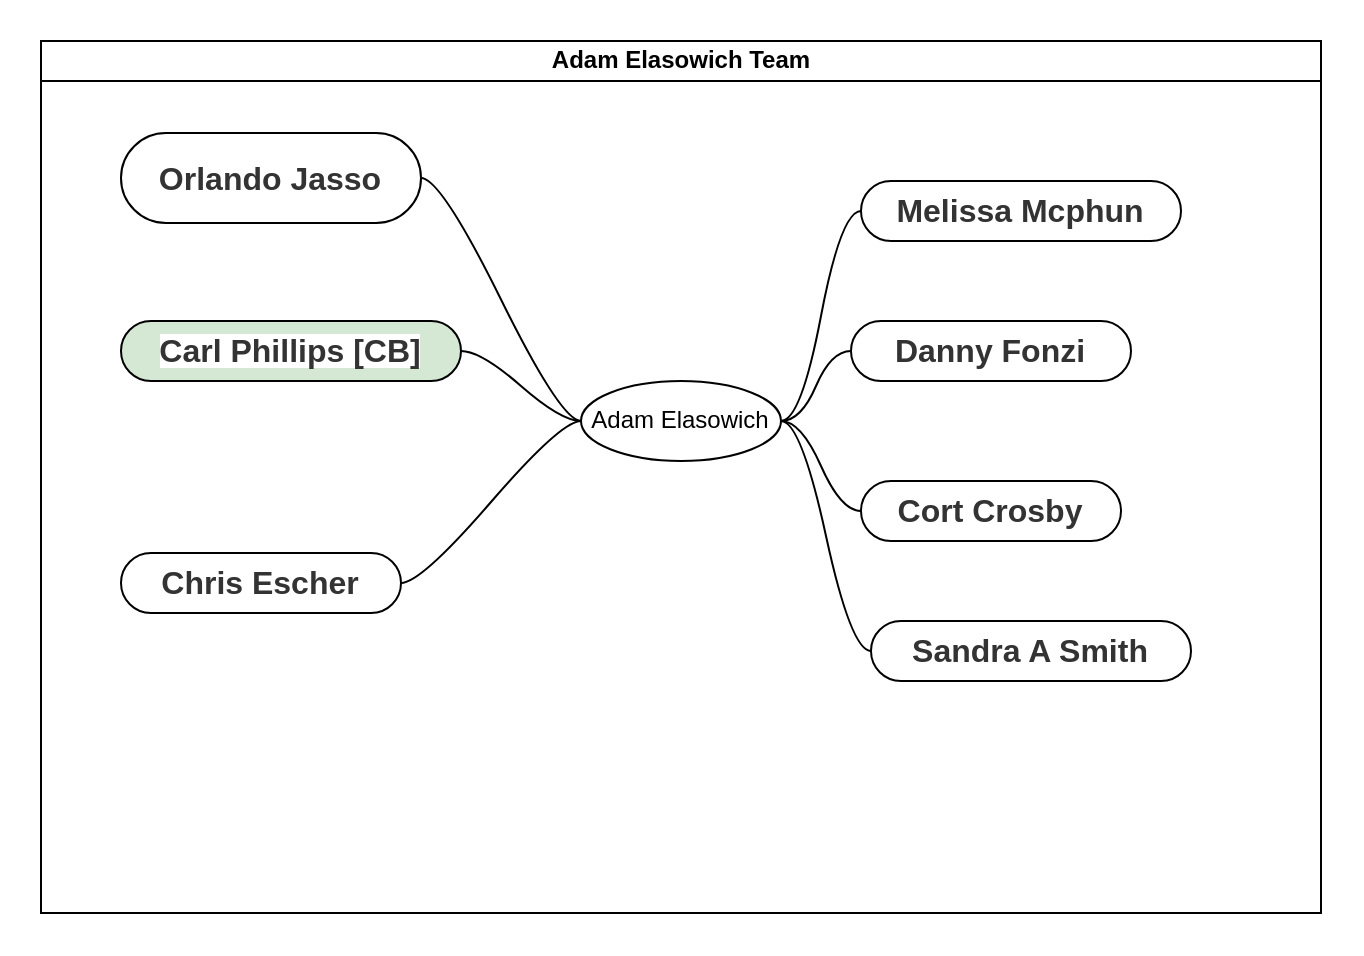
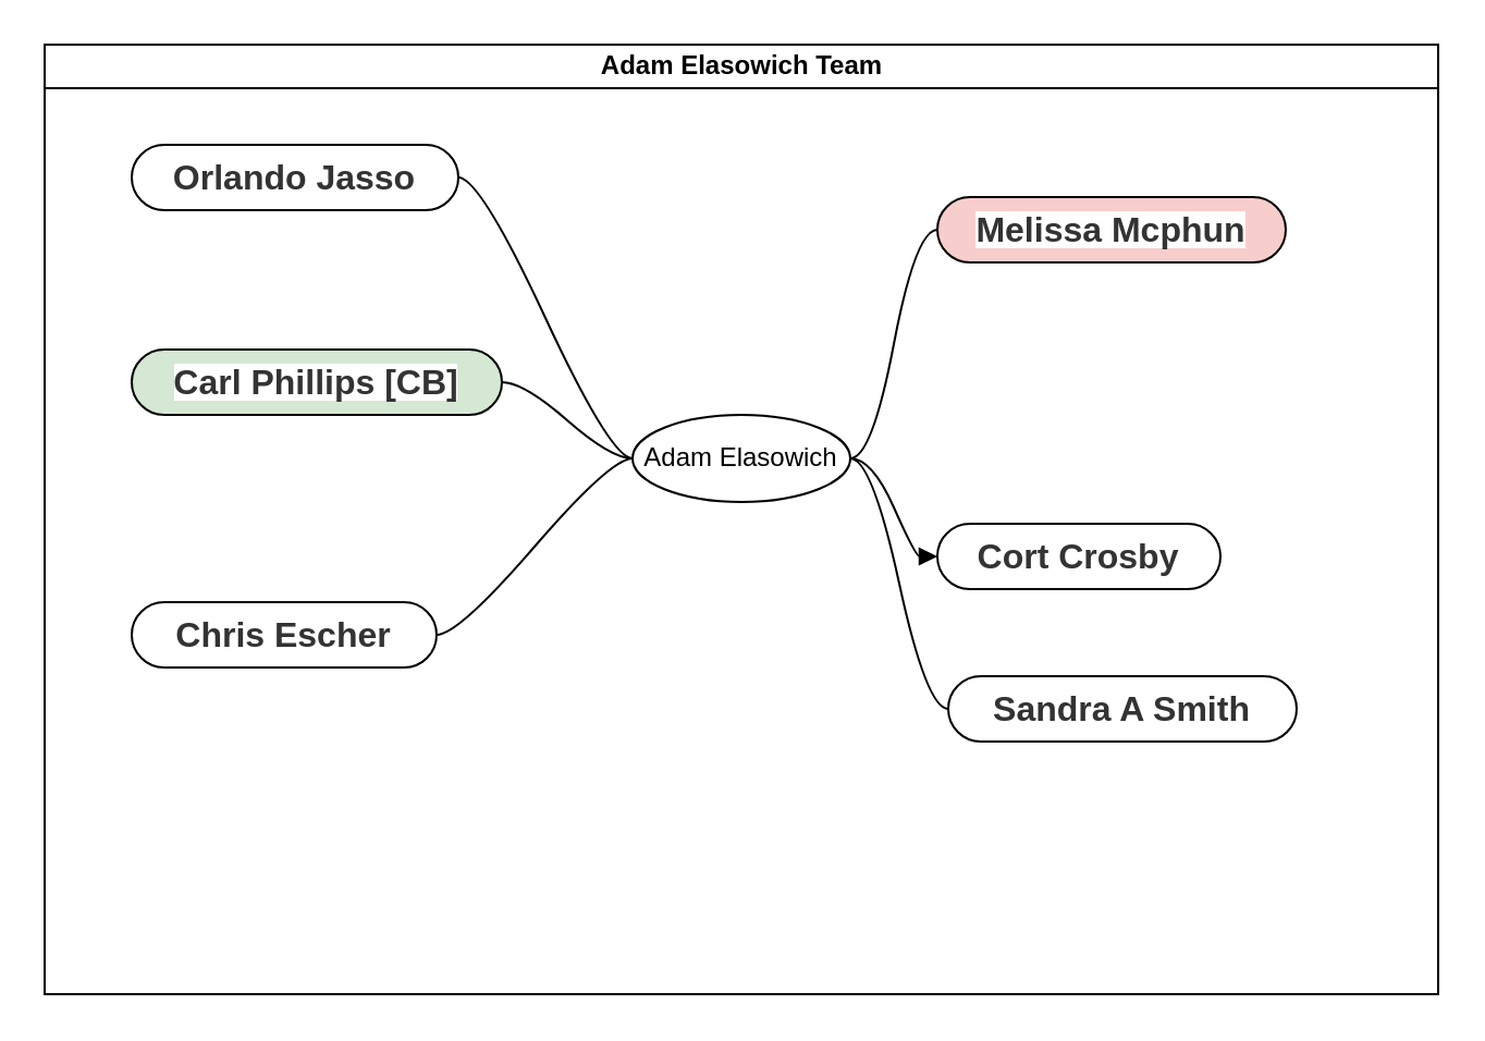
  <mxCell id="0" />
  <mxCell id="1" parent="0" />
  <mxCell id="2" value="Adam Elasowich Team" style="swimlane;html=1;startSize=20;horizontal=1;containerType=tree;" vertex="1" parent="1"><mxGeometry x="20" y="20" width="640" height="436" as="geometry" /></mxCell>
  <mxCell id="3" value="" style="edgeStyle=entityRelationEdgeStyle;startArrow=none;endArrow=none;segment=10;curved=1;" edge="1" parent="2" source="5" target="6"><mxGeometry relative="1" as="geometry" /></mxCell>
  <mxCell id="4" value="" style="edgeStyle=entityRelationEdgeStyle;startArrow=none;endArrow=none;segment=10;curved=1;" edge="1" parent="2" source="5" target="7"><mxGeometry relative="1" as="geometry" /></mxCell>
  <mxCell id="5" value="Adam Elasowich" style="ellipse;whiteSpace=wrap;html=1;align=center;treeFolding=1;treeMoving=1;newEdgeStyle={&quot;edgeStyle&quot;:&quot;entityRelationEdgeStyle&quot;,&quot;startArrow&quot;:&quot;none&quot;,&quot;endArrow&quot;:&quot;none&quot;,&quot;segment&quot;:10,&quot;curved&quot;:1};" vertex="1" parent="2"><mxGeometry x="270" y="170" width="100" height="40" as="geometry" /></mxCell>
- <mxCell id="6" value="&lt;span style=&quot;color: rgb(51 , 51 , 51) ; font-family: &amp;#34;open sans&amp;#34; , &amp;#34;microsoft yahei&amp;#34; , , &amp;#34;pingfang sc&amp;#34; , &amp;#34;hiragino sans gb&amp;#34; , &amp;#34;heiti sc&amp;#34; , sans-serif ; font-size: 16px ; font-weight: bold ; background-color: rgb(255 , 255 , 255)&quot;&gt;Melissa Mcphun&lt;/span&gt;" style="whiteSpace=wrap;html=1;rounded=1;arcSize=50;align=center;verticalAlign=middle;strokeWidth=1;autosize=1;spacing=4;treeFolding=1;treeMoving=1;newEdgeStyle={&quot;edgeStyle&quot;:&quot;entityRelationEdgeStyle&quot;,&quot;startArrow&quot;:&quot;none&quot;,&quot;endArrow&quot;:&quot;none&quot;,&quot;segment&quot;:10,&quot;curved&quot;:1};" vertex="1" parent="2"><mxGeometry x="410" y="70" width="160" height="30" as="geometry" /></mxCell>
- <mxCell id="7" value="&lt;span style=&quot;color: rgb(51 , 51 , 51) ; font-family: &amp;#34;open sans&amp;#34; , &amp;#34;microsoft yahei&amp;#34; , , &amp;#34;pingfang sc&amp;#34; , &amp;#34;hiragino sans gb&amp;#34; , &amp;#34;heiti sc&amp;#34; , sans-serif ; font-size: 16px ; font-weight: bold ; background-color: rgb(255 , 255 , 255)&quot;&gt;Orlando Jasso&lt;/span&gt;" style="whiteSpace=wrap;html=1;rounded=1;arcSize=50;align=center;verticalAlign=middle;strokeWidth=1;autosize=1;spacing=4;treeFolding=1;treeMoving=1;newEdgeStyle={&quot;edgeStyle&quot;:&quot;entityRelationEdgeStyle&quot;,&quot;startArrow&quot;:&quot;none&quot;,&quot;endArrow&quot;:&quot;none&quot;,&quot;segment&quot;:10,&quot;curved&quot;:1};" vertex="1" parent="2"><mxGeometry x="40" y="46" width="150" height="45" as="geometry" /></mxCell>
- <mxCell id="8" value="&lt;span style=&quot;color: rgb(51 , 51 , 51) ; font-family: &amp;#34;open sans&amp;#34; , &amp;#34;microsoft yahei&amp;#34; , , &amp;#34;pingfang sc&amp;#34; , &amp;#34;hiragino sans gb&amp;#34; , &amp;#34;heiti sc&amp;#34; , sans-serif ; font-size: 16px ; font-weight: bold ; background-color: rgb(255 , 255 , 255)&quot;&gt;Danny Fonzi&lt;/span&gt;" style="whiteSpace=wrap;html=1;rounded=1;arcSize=50;align=center;verticalAlign=middle;strokeWidth=1;autosize=1;spacing=4;treeFolding=1;treeMoving=1;newEdgeStyle={&quot;edgeStyle&quot;:&quot;entityRelationEdgeStyle&quot;,&quot;startArrow&quot;:&quot;none&quot;,&quot;endArrow&quot;:&quot;none&quot;,&quot;segment&quot;:10,&quot;curved&quot;:1};" vertex="1" parent="2"><mxGeometry x="405" y="140" width="140" height="30" as="geometry" /></mxCell>
- <mxCell id="9" value="" style="edgeStyle=entityRelationEdgeStyle;startArrow=none;endArrow=none;segment=10;curved=1;" edge="1" target="8" parent="2" source="5"><mxGeometry relative="1" as="geometry"><mxPoint x="395" y="270" as="sourcePoint" /></mxGeometry></mxCell>
+ <mxCell id="6" value="&lt;span style=&quot;color: rgb(51 , 51 , 51) ; font-family: &amp;#34;open sans&amp;#34; , &amp;#34;microsoft yahei&amp;#34; , , &amp;#34;pingfang sc&amp;#34; , &amp;#34;hiragino sans gb&amp;#34; , &amp;#34;heiti sc&amp;#34; , sans-serif ; font-size: 16px ; font-weight: bold ; background-color: rgb(255 , 255 , 255)&quot;&gt;Melissa Mcphun&lt;/span&gt;" style="whiteSpace=wrap;html=1;rounded=1;arcSize=50;align=center;verticalAlign=middle;strokeWidth=1;autosize=1;spacing=4;treeFolding=1;treeMoving=1;newEdgeStyle={&quot;edgeStyle&quot;:&quot;entityRelationEdgeStyle&quot;,&quot;startArrow&quot;:&quot;none&quot;,&quot;endArrow&quot;:&quot;none&quot;,&quot;segment&quot;:10,&quot;curved&quot;:1};fillColor=#f8cecc;" vertex="1" parent="2"><mxGeometry x="410" y="70" width="160" height="30" as="geometry" /></mxCell>
+ <mxCell id="7" value="&lt;span style=&quot;color: rgb(51 , 51 , 51) ; font-family: &amp;#34;open sans&amp;#34; , &amp;#34;microsoft yahei&amp;#34; , , &amp;#34;pingfang sc&amp;#34; , &amp;#34;hiragino sans gb&amp;#34; , &amp;#34;heiti sc&amp;#34; , sans-serif ; font-size: 16px ; font-weight: bold ; background-color: rgb(255 , 255 , 255)&quot;&gt;Orlando Jasso&lt;/span&gt;" style="whiteSpace=wrap;html=1;rounded=1;arcSize=50;align=center;verticalAlign=middle;strokeWidth=1;autosize=1;spacing=4;treeFolding=1;treeMoving=1;newEdgeStyle={&quot;edgeStyle&quot;:&quot;entityRelationEdgeStyle&quot;,&quot;startArrow&quot;:&quot;none&quot;,&quot;endArrow&quot;:&quot;none&quot;,&quot;segment&quot;:10,&quot;curved&quot;:1};" vertex="1" parent="2"><mxGeometry x="40" y="46" width="150" height="30" as="geometry" /></mxCell>
  <mxCell id="10" value="&lt;span style=&quot;color: rgb(51 , 51 , 51) ; font-family: &amp;#34;open sans&amp;#34; , &amp;#34;microsoft yahei&amp;#34; , , &amp;#34;pingfang sc&amp;#34; , &amp;#34;hiragino sans gb&amp;#34; , &amp;#34;heiti sc&amp;#34; , sans-serif ; font-size: 16px ; font-weight: bold ; background-color: rgb(255 , 255 , 255)&quot;&gt;Carl Phillips [CB]&lt;/span&gt;" style="whiteSpace=wrap;html=1;rounded=1;arcSize=50;align=center;verticalAlign=middle;strokeWidth=1;autosize=1;spacing=4;treeFolding=1;treeMoving=1;newEdgeStyle={&quot;edgeStyle&quot;:&quot;entityRelationEdgeStyle&quot;,&quot;startArrow&quot;:&quot;none&quot;,&quot;endArrow&quot;:&quot;none&quot;,&quot;segment&quot;:10,&quot;curved&quot;:1};fillColor=#d5e8d4;" vertex="1" parent="2"><mxGeometry x="40" y="140" width="170" height="30" as="geometry" /></mxCell>
  <mxCell id="11" value="" style="edgeStyle=entityRelationEdgeStyle;startArrow=none;endArrow=none;segment=10;curved=1;exitX=0;exitY=0.5;exitDx=0;exitDy=0;" edge="1" target="10" parent="2" source="5"><mxGeometry relative="1" as="geometry"><mxPoint x="94" y="280" as="sourcePoint" /></mxGeometry></mxCell>
  <mxCell id="12" value="&lt;span style=&quot;color: rgb(51 , 51 , 51) ; font-family: &amp;#34;open sans&amp;#34; , &amp;#34;microsoft yahei&amp;#34; , , &amp;#34;pingfang sc&amp;#34; , &amp;#34;hiragino sans gb&amp;#34; , &amp;#34;heiti sc&amp;#34; , sans-serif ; font-size: 16px ; font-weight: bold ; background-color: rgb(255 , 255 , 255)&quot;&gt;Chris Escher&lt;/span&gt;" style="whiteSpace=wrap;html=1;rounded=1;arcSize=50;align=center;verticalAlign=middle;strokeWidth=1;autosize=1;spacing=4;treeFolding=1;treeMoving=1;newEdgeStyle={&quot;edgeStyle&quot;:&quot;entityRelationEdgeStyle&quot;,&quot;startArrow&quot;:&quot;none&quot;,&quot;endArrow&quot;:&quot;none&quot;,&quot;segment&quot;:10,&quot;curved&quot;:1};" vertex="1" parent="2"><mxGeometry x="40" y="256" width="140" height="30" as="geometry" /></mxCell>
  <mxCell id="13" value="" style="edgeStyle=entityRelationEdgeStyle;startArrow=none;endArrow=none;segment=10;curved=1;exitX=0;exitY=0.5;exitDx=0;exitDy=0;" edge="1" target="12" parent="2" source="5"><mxGeometry relative="1" as="geometry"><mxPoint x="270" y="190" as="sourcePoint" /></mxGeometry></mxCell>
  <mxCell id="14" value="&lt;span style=&quot;color: rgb(51 , 51 , 51) ; font-family: &amp;#34;open sans&amp;#34; , &amp;#34;microsoft yahei&amp;#34; , , &amp;#34;pingfang sc&amp;#34; , &amp;#34;hiragino sans gb&amp;#34; , &amp;#34;heiti sc&amp;#34; , sans-serif ; font-size: 16px ; font-weight: bold ; background-color: rgb(255 , 255 , 255)&quot;&gt;Cort Crosby&lt;/span&gt;" style="whiteSpace=wrap;html=1;rounded=1;arcSize=50;align=center;verticalAlign=middle;strokeWidth=1;autosize=1;spacing=4;treeFolding=1;treeMoving=1;newEdgeStyle={&quot;edgeStyle&quot;:&quot;entityRelationEdgeStyle&quot;,&quot;startArrow&quot;:&quot;none&quot;,&quot;endArrow&quot;:&quot;none&quot;,&quot;segment&quot;:10,&quot;curved&quot;:1};" vertex="1" parent="2"><mxGeometry x="410" y="220" width="130" height="30" as="geometry" /></mxCell>
- <mxCell id="15" value="" style="edgeStyle=entityRelationEdgeStyle;startArrow=none;endArrow=none;segment=10;curved=1;exitX=1;exitY=0.5;exitDx=0;exitDy=0;" edge="1" target="14" parent="2" source="5"><mxGeometry relative="1" as="geometry"><mxPoint x="394" y="380" as="sourcePoint" /></mxGeometry></mxCell>
+ <mxCell id="15" value="" style="edgeStyle=entityRelationEdgeStyle;startArrow=none;endArrow=block;segment=10;curved=1;exitX=1;exitY=0.5;exitDx=0;exitDy=0;" edge="1" target="14" parent="2" source="5"><mxGeometry relative="1" as="geometry"><mxPoint x="394" y="380" as="sourcePoint" /></mxGeometry></mxCell>
  <mxCell id="16" value="&lt;span style=&quot;color: rgb(51 , 51 , 51) ; font-family: &amp;#34;open sans&amp;#34; , &amp;#34;microsoft yahei&amp;#34; , , &amp;#34;pingfang sc&amp;#34; , &amp;#34;hiragino sans gb&amp;#34; , &amp;#34;heiti sc&amp;#34; , sans-serif ; font-size: 16px ; font-weight: bold ; background-color: rgb(255 , 255 , 255)&quot;&gt;Sandra A Smith&lt;/span&gt;" style="whiteSpace=wrap;html=1;rounded=1;arcSize=50;align=center;verticalAlign=middle;strokeWidth=1;autosize=1;spacing=4;treeFolding=1;treeMoving=1;newEdgeStyle={&quot;edgeStyle&quot;:&quot;entityRelationEdgeStyle&quot;,&quot;startArrow&quot;:&quot;none&quot;,&quot;endArrow&quot;:&quot;none&quot;,&quot;segment&quot;:10,&quot;curved&quot;:1};" vertex="1" parent="2"><mxGeometry x="415" y="290" width="160" height="30" as="geometry" /></mxCell>
  <mxCell id="17" value="" style="edgeStyle=entityRelationEdgeStyle;startArrow=none;endArrow=none;segment=10;curved=1;exitX=1;exitY=0.5;exitDx=0;exitDy=0;" edge="1" target="16" parent="2" source="5"><mxGeometry relative="1" as="geometry"><mxPoint x="370" y="326" as="sourcePoint" /></mxGeometry></mxCell>
